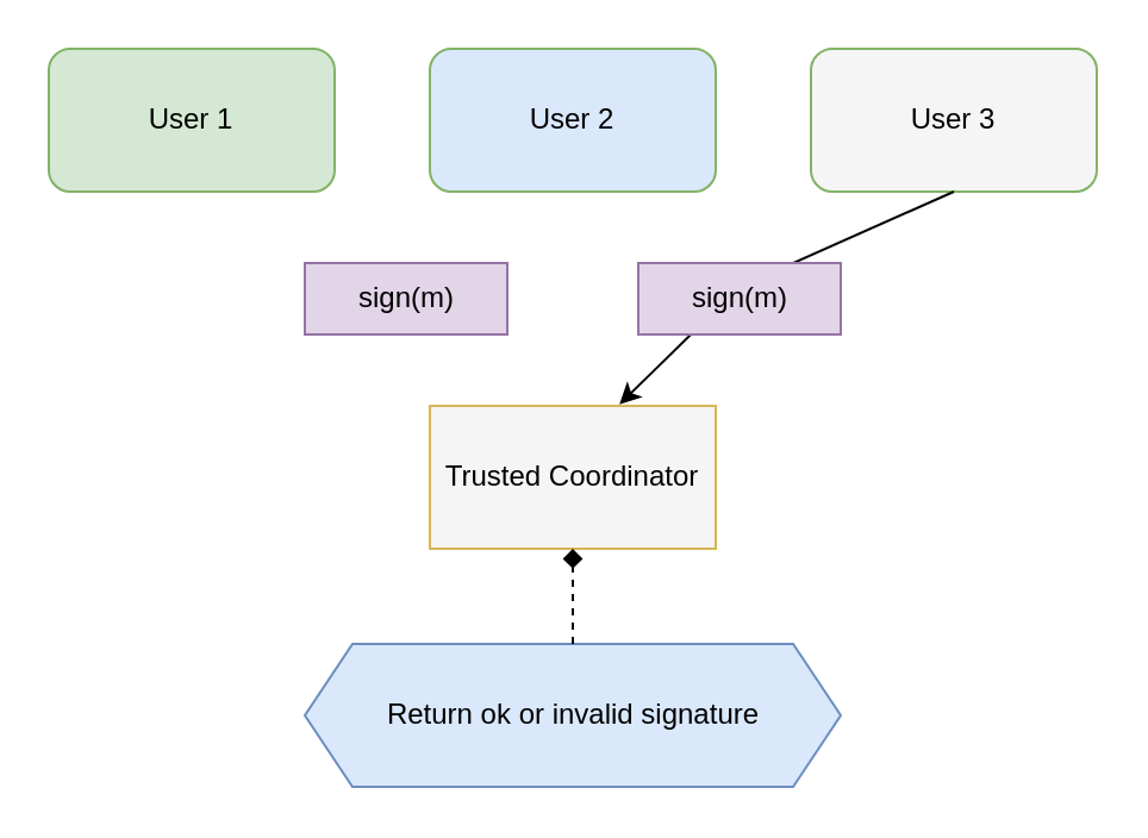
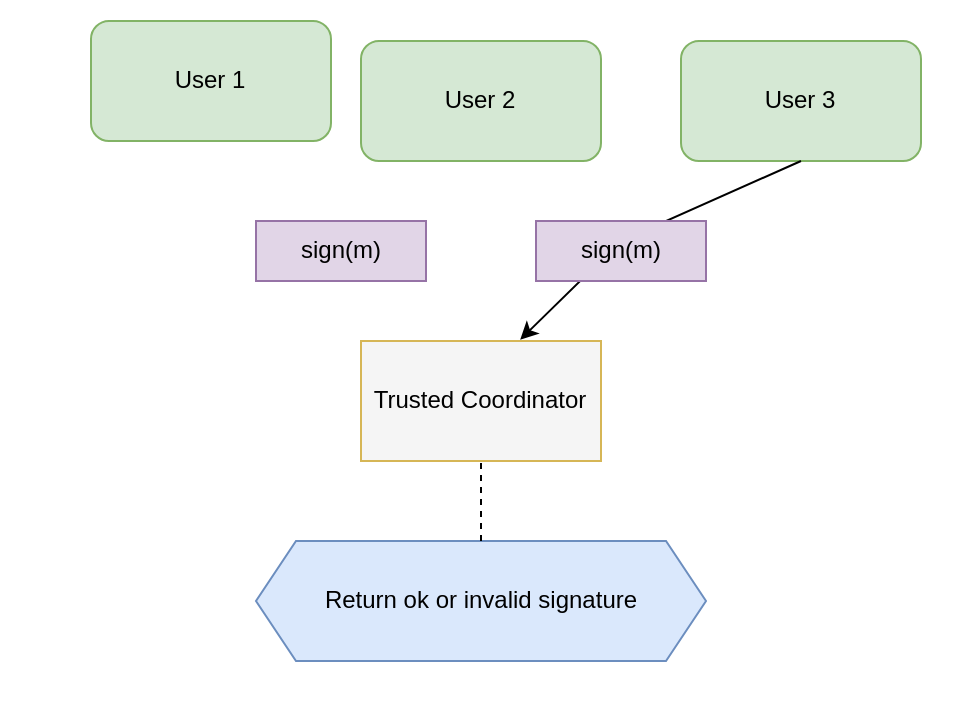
  <mxCell id="0" />
  <mxCell id="1" parent="0" />
- <mxCell id="2" value="User 1" style="rounded=1;whiteSpace=wrap;html=1;fillColor=#d5e8d4;strokeColor=#82b366;" vertex="1" parent="1"><mxGeometry x="20" y="20" width="120" height="60" as="geometry" /></mxCell>
- <mxCell id="3" value="&lt;div&gt;User 2&lt;/div&gt;" style="rounded=1;whiteSpace=wrap;html=1;fillColor=#dae8fc;strokeColor=#82b366;" vertex="1" parent="1"><mxGeometry x="180" y="20" width="120" height="60" as="geometry" /></mxCell>
- <mxCell id="4" value="User 3" style="rounded=1;whiteSpace=wrap;html=1;fillColor=#f5f5f5;strokeColor=#82b366;" vertex="1" parent="1"><mxGeometry x="340" y="20" width="120" height="60" as="geometry" /></mxCell>
+ <mxCell id="2" value="User 1" style="rounded=1;whiteSpace=wrap;html=1;fillColor=#d5e8d4;strokeColor=#82b366;" vertex="1" parent="1"><mxGeometry x="45" y="10" width="120" height="60" as="geometry" /></mxCell>
+ <mxCell id="3" value="&lt;div&gt;User 2&lt;/div&gt;" style="rounded=1;whiteSpace=wrap;html=1;fillColor=#d5e8d4;strokeColor=#82b366;" vertex="1" parent="1"><mxGeometry x="180" y="20" width="120" height="60" as="geometry" /></mxCell>
+ <mxCell id="4" value="User 3" style="rounded=1;whiteSpace=wrap;html=1;fillColor=#d5e8d4;strokeColor=#82b366;" vertex="1" parent="1"><mxGeometry x="340" y="20" width="120" height="60" as="geometry" /></mxCell>
  <mxCell id="5" value="Return ok or invalid signature" style="shape=hexagon;perimeter=hexagonPerimeter2;whiteSpace=wrap;html=1;fixedSize=1;fillColor=#dae8fc;strokeColor=#6c8ebf;" vertex="1" parent="1"><mxGeometry x="127.5" y="270" width="225" height="60" as="geometry" /></mxCell>
  <mxCell id="6" value="Trusted Coordinator" style="rounded=0;whiteSpace=wrap;html=1;fillColor=#f5f5f5;strokeColor=#d6b656;" vertex="1" parent="1"><mxGeometry x="180" y="170" width="120" height="60" as="geometry" /></mxCell>
  <mxCell id="7" value="" style="endArrow=classic;html=1;rounded=0;exitX=0.5;exitY=1;exitDx=0;exitDy=0;entryX=0.663;entryY=-0.01;entryDx=0;entryDy=0;entryPerimeter=0;" edge="1" parent="1" source="4" target="6"><mxGeometry width="50" height="50" relative="1" as="geometry"><mxPoint x="90" y="90" as="sourcePoint" /><mxPoint x="230" y="179" as="targetPoint" /><Array as="points"><mxPoint x="310" y="120" /></Array></mxGeometry></mxCell>
  <mxCell id="8" value="sign(m)" style="rounded=0;whiteSpace=wrap;html=1;fillColor=#e1d5e7;strokeColor=#9673a6;" vertex="1" parent="1"><mxGeometry x="267.5" y="110" width="85" height="30" as="geometry" /></mxCell>
  <mxCell id="9" value="sign(m)" style="rounded=0;whiteSpace=wrap;html=1;fillColor=#e1d5e7;strokeColor=#9673a6;" vertex="1" parent="1"><mxGeometry x="127.5" y="110" width="85" height="30" as="geometry" /></mxCell>
- <mxCell id="10" value="" style="endArrow=diamond;dashed=1;html=1;rounded=0;exitX=0.5;exitY=0;exitDx=0;exitDy=0;entryX=0.5;entryY=1;entryDx=0;entryDy=0;" edge="1" parent="1" source="5" target="6"><mxGeometry width="50" height="50" relative="1" as="geometry"><mxPoint x="230" y="190" as="sourcePoint" /><mxPoint x="280" y="140" as="targetPoint" /></mxGeometry></mxCell>
+ <mxCell id="10" value="" style="endArrow=none;dashed=1;html=1;rounded=0;exitX=0.5;exitY=0;exitDx=0;exitDy=0;entryX=0.5;entryY=1;entryDx=0;entryDy=0;" edge="1" parent="1" source="5" target="6"><mxGeometry width="50" height="50" relative="1" as="geometry"><mxPoint x="230" y="190" as="sourcePoint" /><mxPoint x="280" y="140" as="targetPoint" /></mxGeometry></mxCell>
